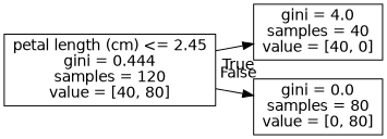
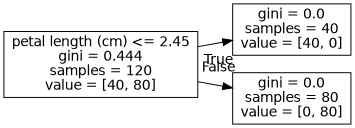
  digraph {
    rankdir=LR
    node [fontname=helvetica shape=box]
    edge [fontname=helvetica labeldistance=2.5]
    n1 [label="petal length (cm) <= 2.45\ngini = 0.444\nsamples = 120\nvalue = [40, 80]"]
-   n2 [label="gini = 4.0\nsamples = 40\nvalue = [40, 0]"]
+   n2 [label="gini = 0.0\nsamples = 40\nvalue = [40, 0]"]
    n3 [label="gini = 0.0\nsamples = 80\nvalue = [0, 80]"]
    n1 -> n2 [headlabel=True labelangle=45]
    n1 -> n3 [headlabel=False labelangle=-45]
  }
